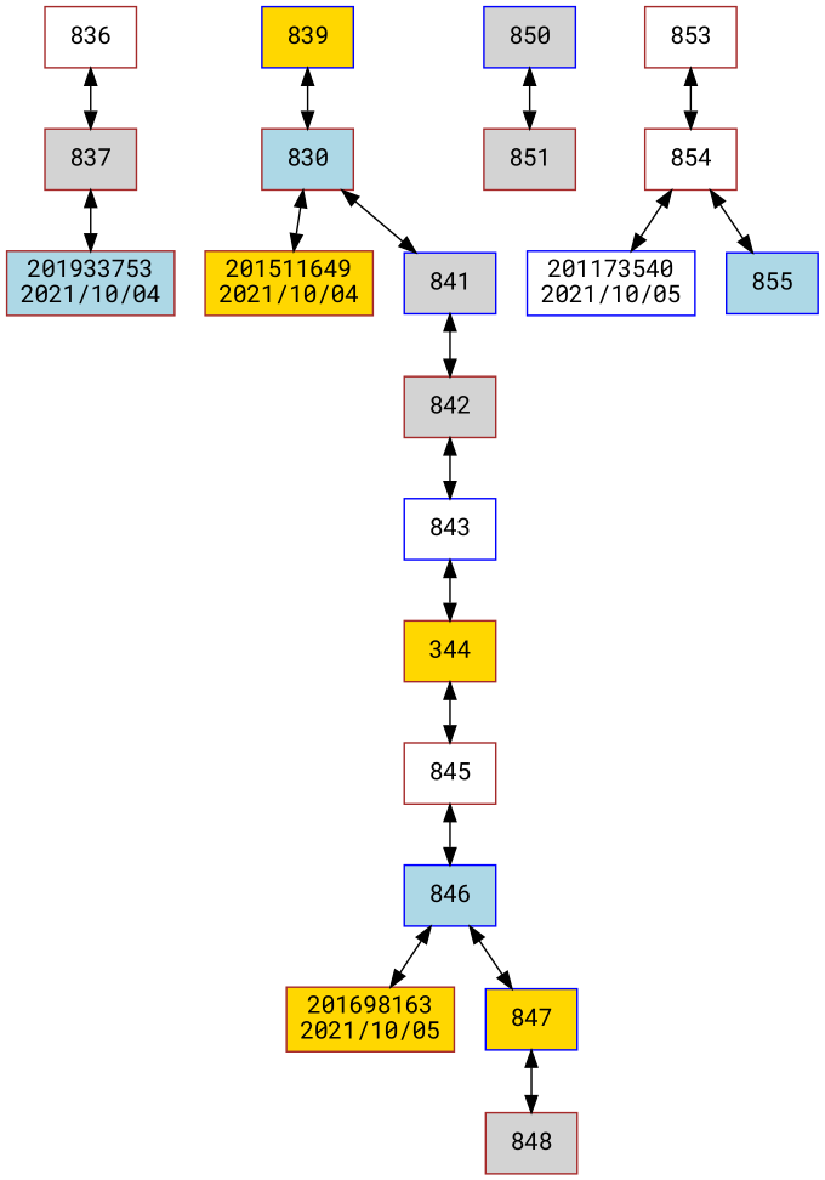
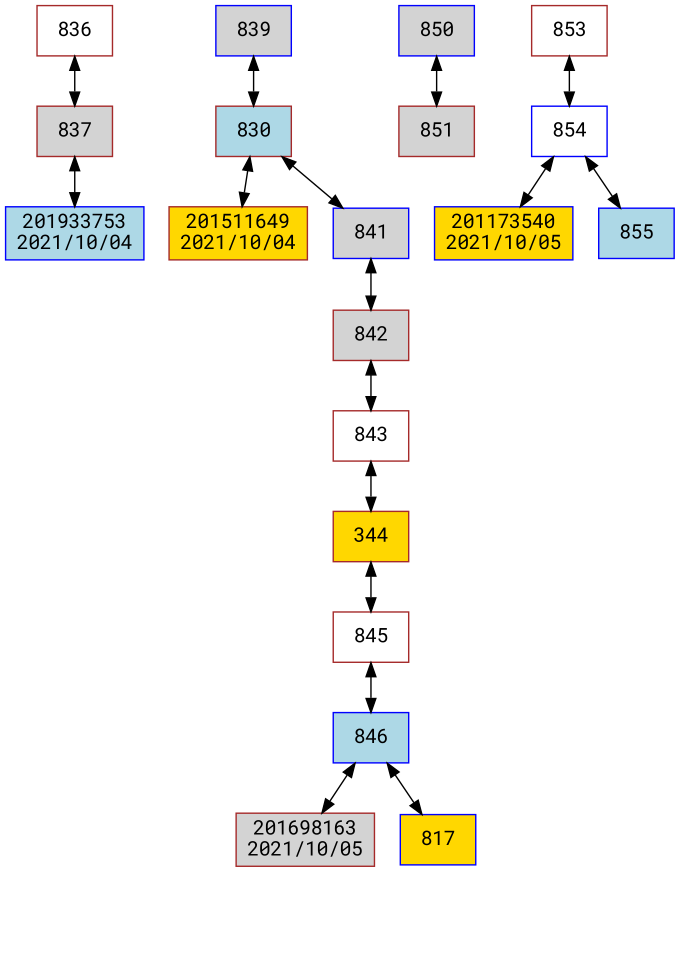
  digraph {
    compound=true
    fontname="Roboto Mono"
    rankdir=TB
    node [color=brown fillcolor=lightgrey fontname="Roboto Mono" shape=box style=filled]
    edge [dir=both fontname="Roboto Mono"]
    n1 [fillcolor=white label=836]
    n2 [label=837]
-   n3 [fillcolor=lightblue label="201933753\n2021/10/04"]
-   n4 [color=blue fillcolor=gold label=839]
+   n3 [color=blue fillcolor=lightblue label="201933753\n2021/10/04"]
+   n4 [color=blue label=839]
    n5 [fillcolor=lightblue label=830]
    n6 [fillcolor=gold label="201511649\n2021/10/04"]
    n7 [color=blue label=841]
    n8 [label=842]
-   n9 [color=blue fillcolor=white label=843]
+   n9 [fillcolor=white label=843]
    n10 [fillcolor=gold label=344]
    n11 [fillcolor=white label=845]
    n12 [color=blue fillcolor=lightblue label=846]
-   n13 [fillcolor=gold label="201698163\n2021/10/05"]
-   n14 [color=blue fillcolor=gold label=847]
-   n15 [label=848]
+   n13 [label="201698163\n2021/10/05"]
+   n14 [color=blue fillcolor=gold label=817]
    n16 [color=blue label=850]
    n17 [label=851]
    n18 [fillcolor=white label=853]
-   n19 [fillcolor=white label=854]
-   n20 [color=blue fillcolor=white label="201173540\n2021/10/05"]
+   n19 [color=blue fillcolor=white label=854]
+   n20 [color=blue fillcolor=gold label="201173540\n2021/10/05"]
    n21 [color=blue fillcolor=lightblue label=855]
    n1 -> n2
    n2 -> n3
    n4 -> n5
    n5 -> n6
    n5 -> n7
    n7 -> n8
    n8 -> n9
    n9 -> n10
    n10 -> n11
    n11 -> n12
    n12 -> n13
    n12 -> n14
-   n14 -> n15
    n16 -> n17
    n18 -> n19
    n19 -> n20
    n19 -> n21
  }
